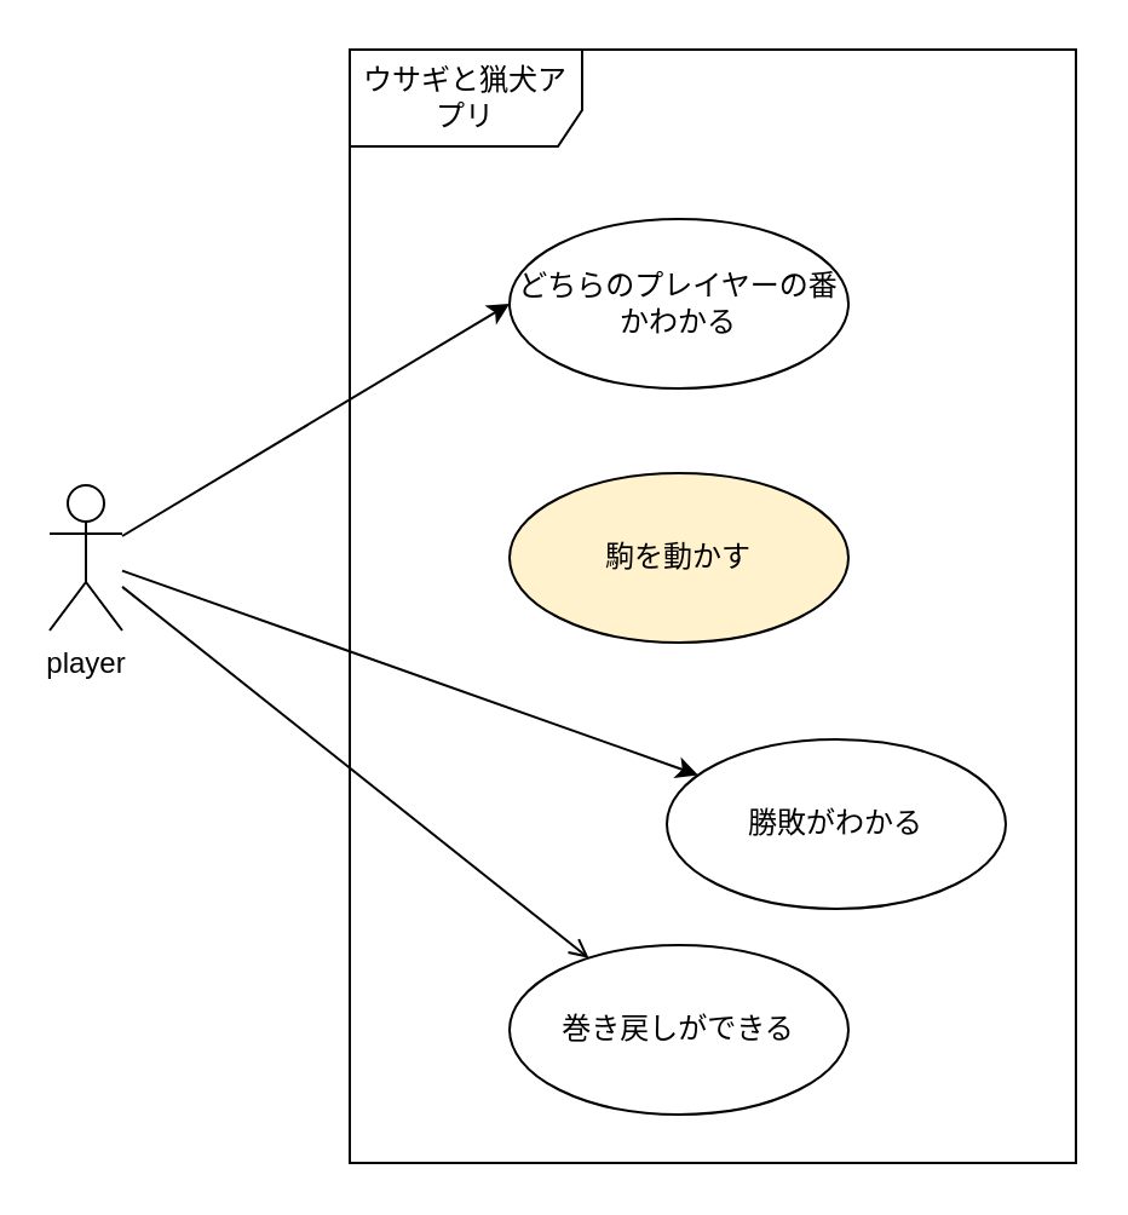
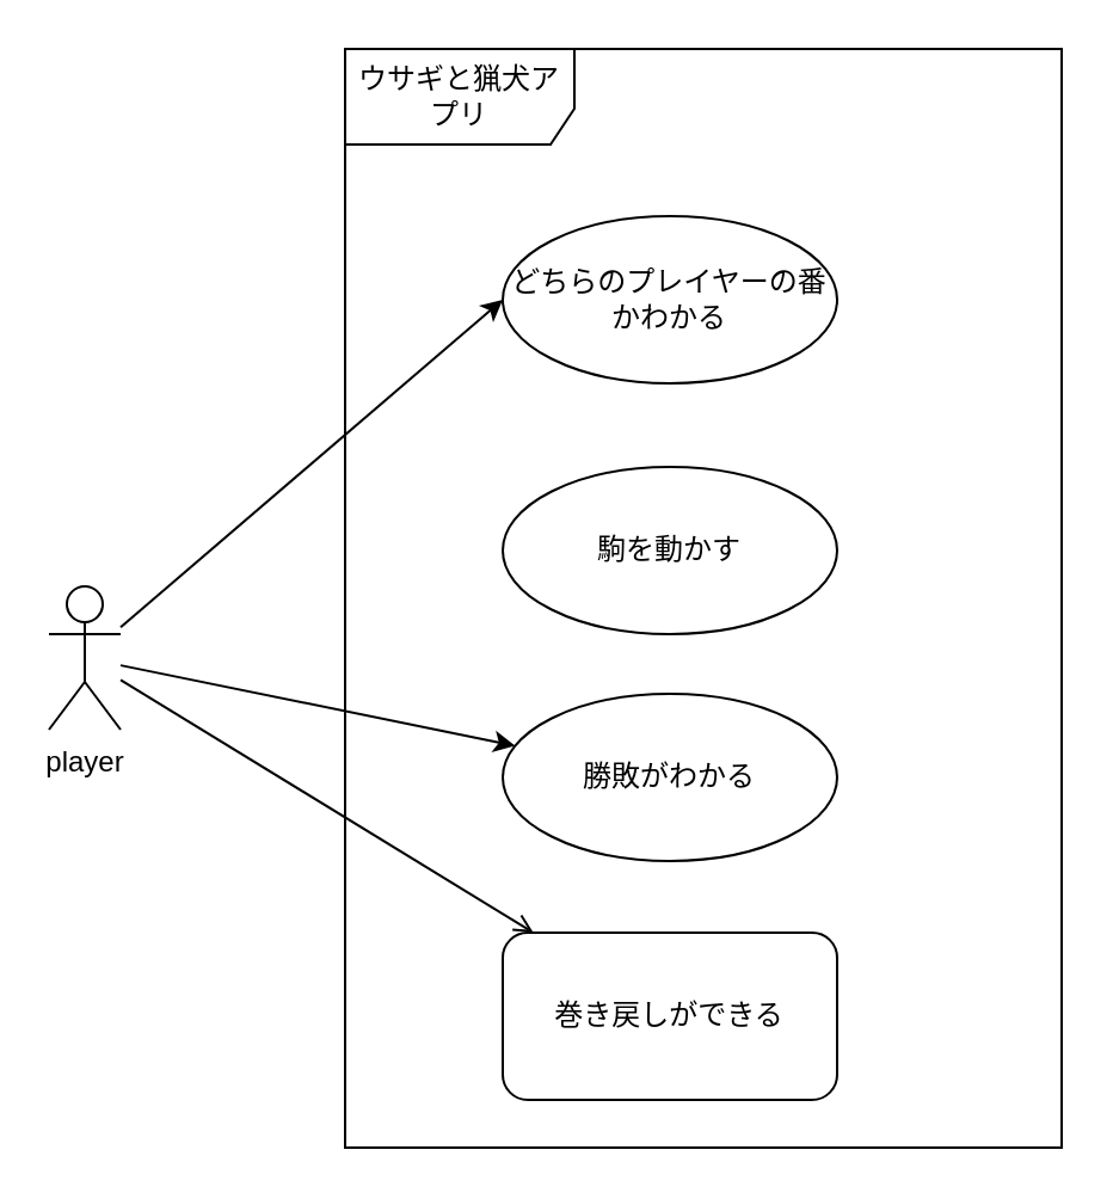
  <mxCell id="0" />
  <mxCell id="1" parent="0" />
  <mxCell id="2" style="edgeStyle=none;html=1;entryX=0;entryY=0.5;entryDx=0;entryDy=0;" edge="1" parent="1" source="3" target="8"><mxGeometry relative="1" as="geometry" /></mxCell>
- <mxCell id="3" value="player" style="shape=umlActor;verticalLabelPosition=bottom;verticalAlign=top;html=1;" vertex="1" parent="1"><mxGeometry x="20" y="200" width="30" height="60" as="geometry" /></mxCell>
+ <mxCell id="3" value="player" style="shape=umlActor;verticalLabelPosition=bottom;verticalAlign=top;html=1;" vertex="1" parent="1"><mxGeometry x="20" y="245" width="30" height="60" as="geometry" /></mxCell>
  <mxCell id="4" value="ウサギと猟犬アプリ" style="shape=umlFrame;whiteSpace=wrap;html=1;width=96;height=40;" vertex="1" parent="1"><mxGeometry x="144" y="20" width="300" height="460" as="geometry" /></mxCell>
- <mxCell id="5" value="駒を動かす" style="ellipse;whiteSpace=wrap;html=1;fillColor=#fff2cc;" vertex="1" parent="1"><mxGeometry x="210" y="195" width="140" height="70" as="geometry" /></mxCell>
- <mxCell id="6" value="勝敗がわかる" style="ellipse;whiteSpace=wrap;html=1;" vertex="1" parent="1"><mxGeometry x="275" y="305" width="140" height="70" as="geometry" /></mxCell>
- <mxCell id="7" value="巻き戻しができる" style="ellipse;whiteSpace=wrap;html=1;" vertex="1" parent="1"><mxGeometry x="210" y="390" width="140" height="70" as="geometry" /></mxCell>
+ <mxCell id="5" value="駒を動かす" style="ellipse;whiteSpace=wrap;html=1;" vertex="1" parent="1"><mxGeometry x="210" y="195" width="140" height="70" as="geometry" /></mxCell>
+ <mxCell id="6" value="勝敗がわかる" style="ellipse;whiteSpace=wrap;html=1;" vertex="1" parent="1"><mxGeometry x="210" y="290" width="140" height="70" as="geometry" /></mxCell>
+ <mxCell id="7" value="巻き戻しができる" style="whiteSpace=wrap;html=1;rounded=1;" vertex="1" parent="1"><mxGeometry x="210" y="390" width="140" height="70" as="geometry" /></mxCell>
  <mxCell id="8" value="どちらのプレイヤーの番かわかる" style="ellipse;whiteSpace=wrap;html=1;" vertex="1" parent="1"><mxGeometry x="210" y="90" width="140" height="70" as="geometry" /></mxCell>
  <mxCell id="9" style="edgeStyle=none;html=1;" edge="1" parent="1" source="3" target="6"><mxGeometry relative="1" as="geometry"><mxPoint x="70" y="240" as="sourcePoint" /><mxPoint x="230" y="145" as="targetPoint" /></mxGeometry></mxCell>
  <mxCell id="10" style="edgeStyle=none;html=1;endArrow=open;" edge="1" parent="1" source="3" target="7"><mxGeometry relative="1" as="geometry"><mxPoint x="80" y="250" as="sourcePoint" /><mxPoint x="240" y="155" as="targetPoint" /></mxGeometry></mxCell>
